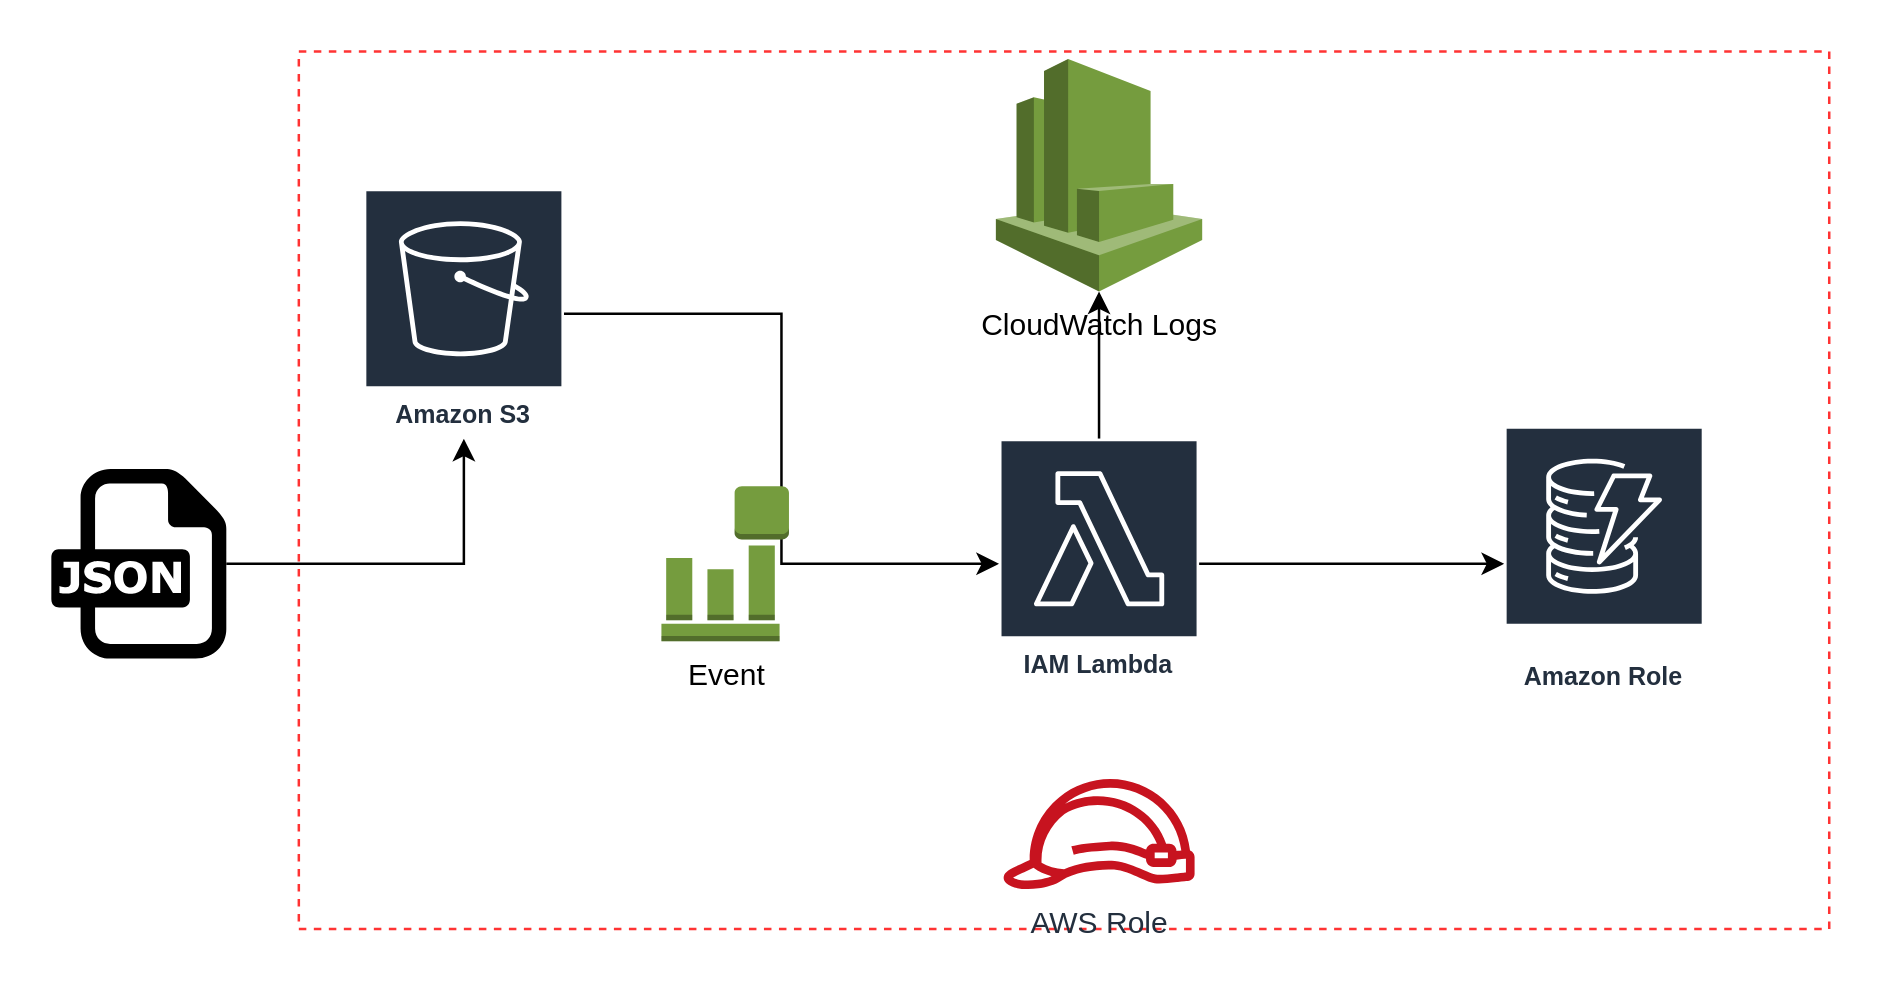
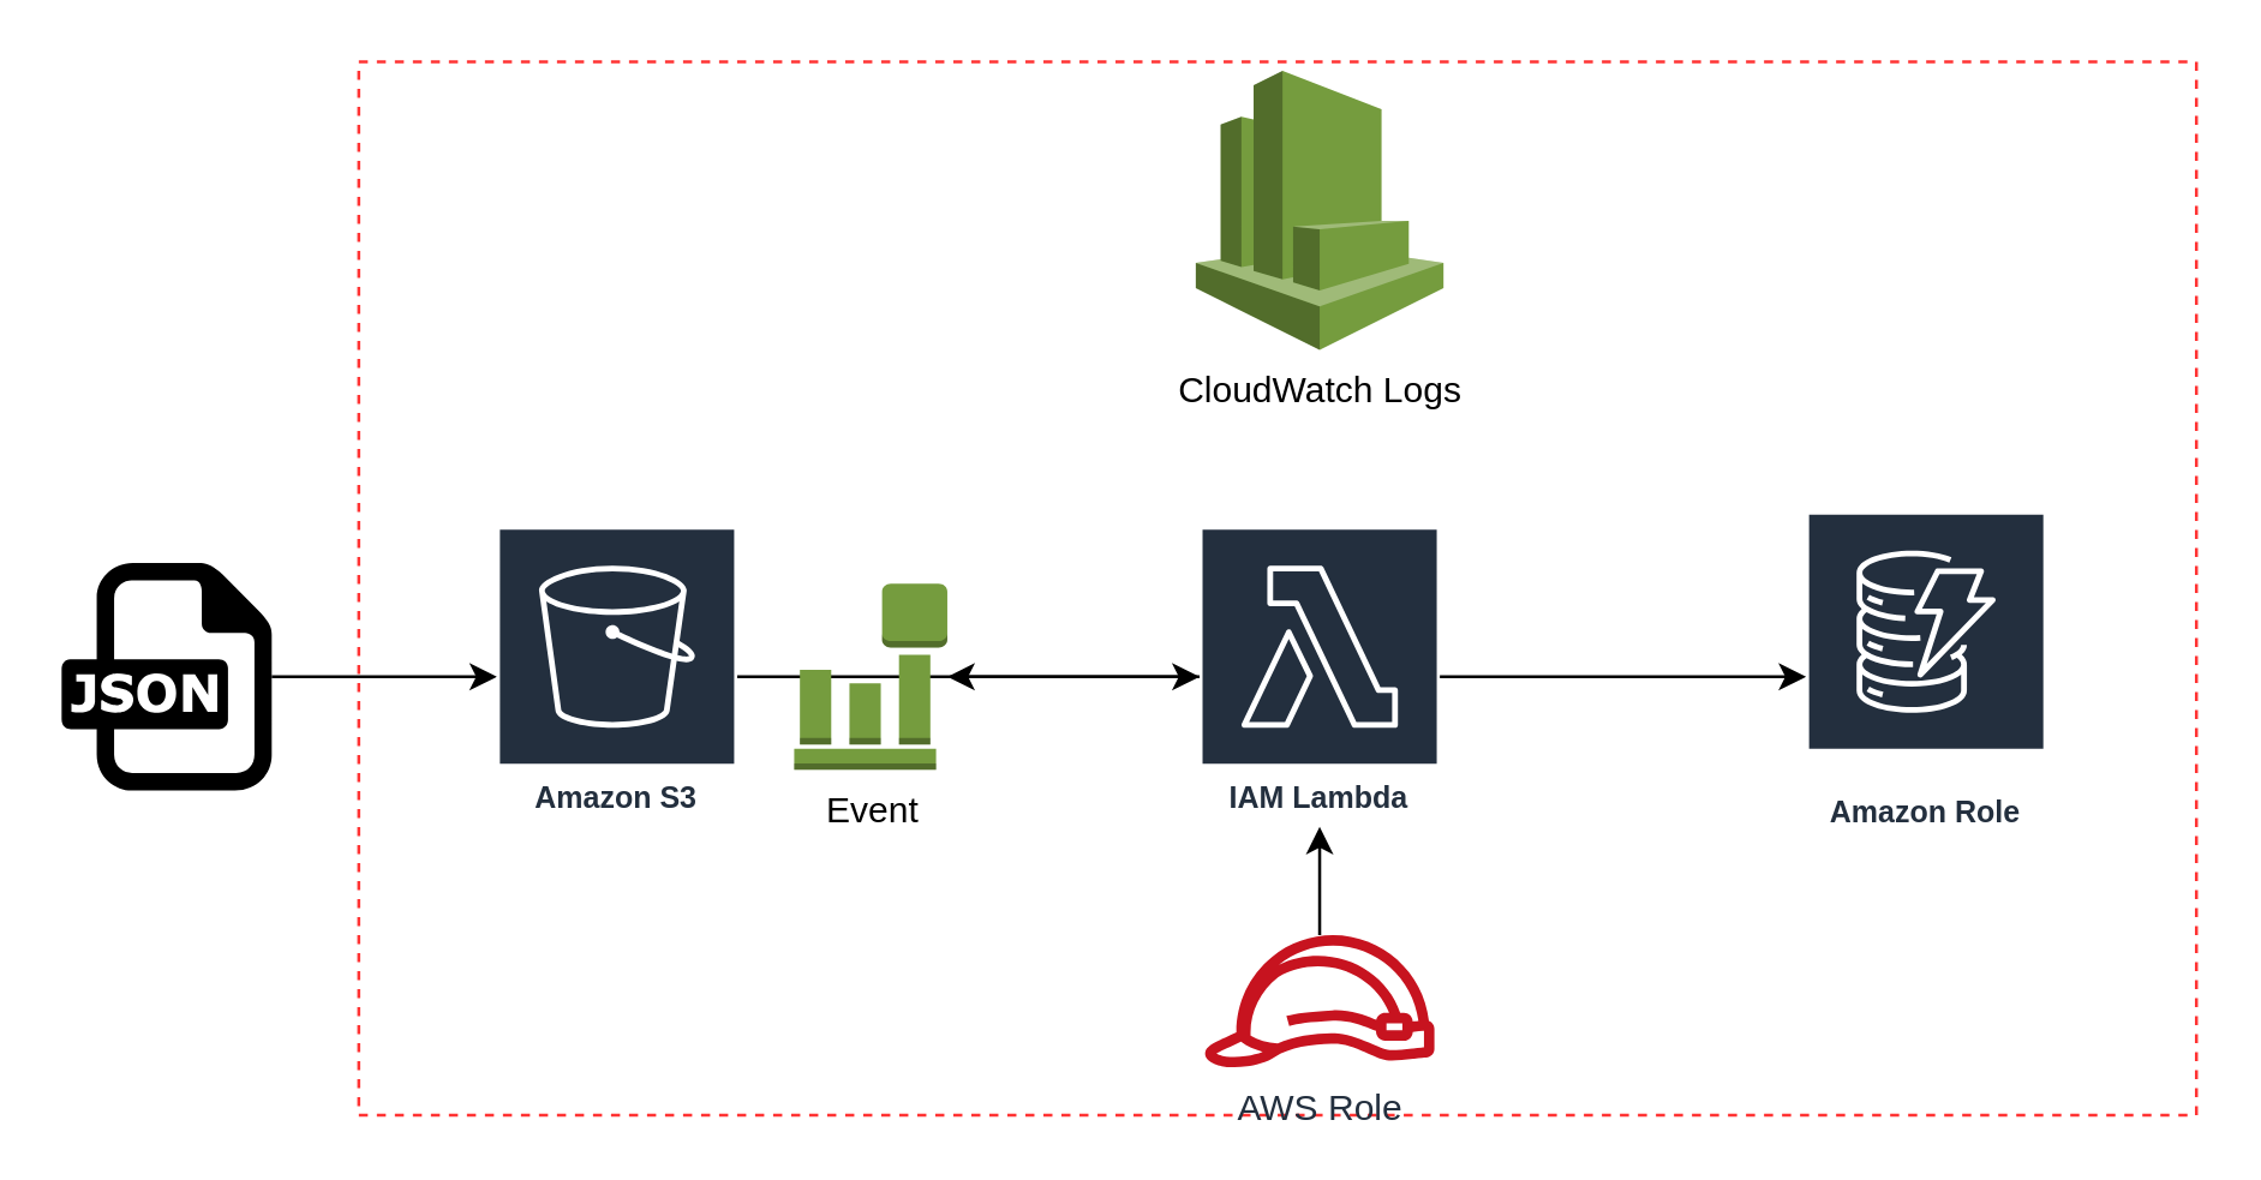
  <mxCell id="0" />
  <mxCell id="1" parent="0" />
  <mxCell id="2" value="" style="rounded=0;whiteSpace=wrap;html=1;dashed=1;strokeColor=#FF3333;" vertex="1" parent="1"><mxGeometry x="119" y="20" width="612" height="351" as="geometry" /></mxCell>
  <mxCell id="3" style="edgeStyle=orthogonalEdgeStyle;rounded=0;orthogonalLoop=1;jettySize=auto;html=1;" edge="1" parent="1" source="4" target="6"><mxGeometry relative="1" as="geometry" /></mxCell>
  <mxCell id="4" value="" style="dashed=0;outlineConnect=0;html=1;align=center;labelPosition=center;verticalLabelPosition=bottom;verticalAlign=top;shape=mxgraph.weblogos.json" vertex="1" parent="1"><mxGeometry x="20" y="187" width="70" height="75.8" as="geometry" /></mxCell>
  <mxCell id="5" style="edgeStyle=orthogonalEdgeStyle;rounded=0;orthogonalLoop=1;jettySize=auto;html=1;" edge="1" parent="1" source="6" target="9"><mxGeometry relative="1" as="geometry" /></mxCell>
- <mxCell id="6" value="Amazon S3" style="outlineConnect=0;fontColor=#232F3E;gradientColor=none;strokeColor=#ffffff;fillColor=#232F3E;dashed=0;verticalLabelPosition=middle;verticalAlign=bottom;align=center;html=1;whiteSpace=wrap;fontSize=10;fontStyle=1;spacing=3;shape=mxgraph.aws4.productIcon;prIcon=mxgraph.aws4.s3;" vertex="1" parent="1"><mxGeometry x="145" y="74.9" width="80" height="100" as="geometry" /></mxCell>
+ <mxCell id="6" value="Amazon S3" style="outlineConnect=0;fontColor=#232F3E;gradientColor=none;strokeColor=#ffffff;fillColor=#232F3E;dashed=0;verticalLabelPosition=middle;verticalAlign=bottom;align=center;html=1;whiteSpace=wrap;fontSize=10;fontStyle=1;spacing=3;shape=mxgraph.aws4.productIcon;prIcon=mxgraph.aws4.s3;" vertex="1" parent="1"><mxGeometry x="165" y="174.9" width="80" height="100" as="geometry" /></mxCell>
  <mxCell id="7" style="edgeStyle=orthogonalEdgeStyle;rounded=0;orthogonalLoop=1;jettySize=auto;html=1;" edge="1" parent="1" source="9" target="10"><mxGeometry relative="1" as="geometry" /></mxCell>
- <mxCell id="8" style="edgeStyle=orthogonalEdgeStyle;rounded=0;orthogonalLoop=1;jettySize=auto;html=1;entryX=0.5;entryY=1;entryDx=0;entryDy=0;entryPerimeter=0;" edge="1" parent="1" source="9" target="14"><mxGeometry relative="1" as="geometry" /></mxCell>
+ <mxCell id="8" style="edgeStyle=orthogonalEdgeStyle;rounded=0;orthogonalLoop=1;jettySize=auto;html=1;" edge="1" parent="1" source="9" target="11"><mxGeometry relative="1" as="geometry" /></mxCell>
  <mxCell id="9" value="IAM Lambda" style="outlineConnect=0;fontColor=#232F3E;gradientColor=none;strokeColor=#ffffff;fillColor=#232F3E;dashed=0;verticalLabelPosition=middle;verticalAlign=bottom;align=center;html=1;whiteSpace=wrap;fontSize=10;fontStyle=1;spacing=3;shape=mxgraph.aws4.productIcon;prIcon=mxgraph.aws4.lambda;" vertex="1" parent="1"><mxGeometry x="399" y="174.9" width="80" height="100" as="geometry" /></mxCell>
  <mxCell id="10" value="Amazon Role" style="outlineConnect=0;fontColor=#232F3E;gradientColor=none;strokeColor=#ffffff;fillColor=#232F3E;dashed=0;verticalLabelPosition=middle;verticalAlign=bottom;align=center;html=1;whiteSpace=wrap;fontSize=10;fontStyle=1;spacing=3;shape=mxgraph.aws4.productIcon;prIcon=mxgraph.aws4.dynamodb;" vertex="1" parent="1"><mxGeometry x="601" y="169.9" width="80" height="110" as="geometry" /></mxCell>
  <mxCell id="11" value="Event" style="outlineConnect=0;dashed=0;verticalLabelPosition=bottom;verticalAlign=top;align=center;html=1;shape=mxgraph.aws3.event_event_based;fillColor=#759C3E;gradientColor=none;" vertex="1" parent="1"><mxGeometry x="264" y="193.9" width="51" height="62" as="geometry" /></mxCell>
+ <mxCell id="12" style="edgeStyle=orthogonalEdgeStyle;rounded=0;orthogonalLoop=1;jettySize=auto;html=1;" edge="1" parent="1" source="13" target="9"><mxGeometry relative="1" as="geometry" /></mxCell>
  <mxCell id="13" value="AWS Role" style="outlineConnect=0;fontColor=#232F3E;gradientColor=none;fillColor=#C7131F;strokeColor=none;dashed=0;verticalLabelPosition=bottom;verticalAlign=top;align=center;html=1;fontSize=12;fontStyle=0;aspect=fixed;pointerEvents=1;shape=mxgraph.aws4.role;" vertex="1" parent="1"><mxGeometry x="400" y="311" width="78" height="44" as="geometry" /></mxCell>
  <mxCell id="14" value="CloudWatch Logs" style="outlineConnect=0;dashed=0;verticalLabelPosition=bottom;verticalAlign=top;align=center;html=1;shape=mxgraph.aws3.cloudwatch;fillColor=#759C3E;gradientColor=none;strokeColor=#FF3333;" vertex="1" parent="1"><mxGeometry x="397.75" y="23" width="82.5" height="93" as="geometry" /></mxCell>
